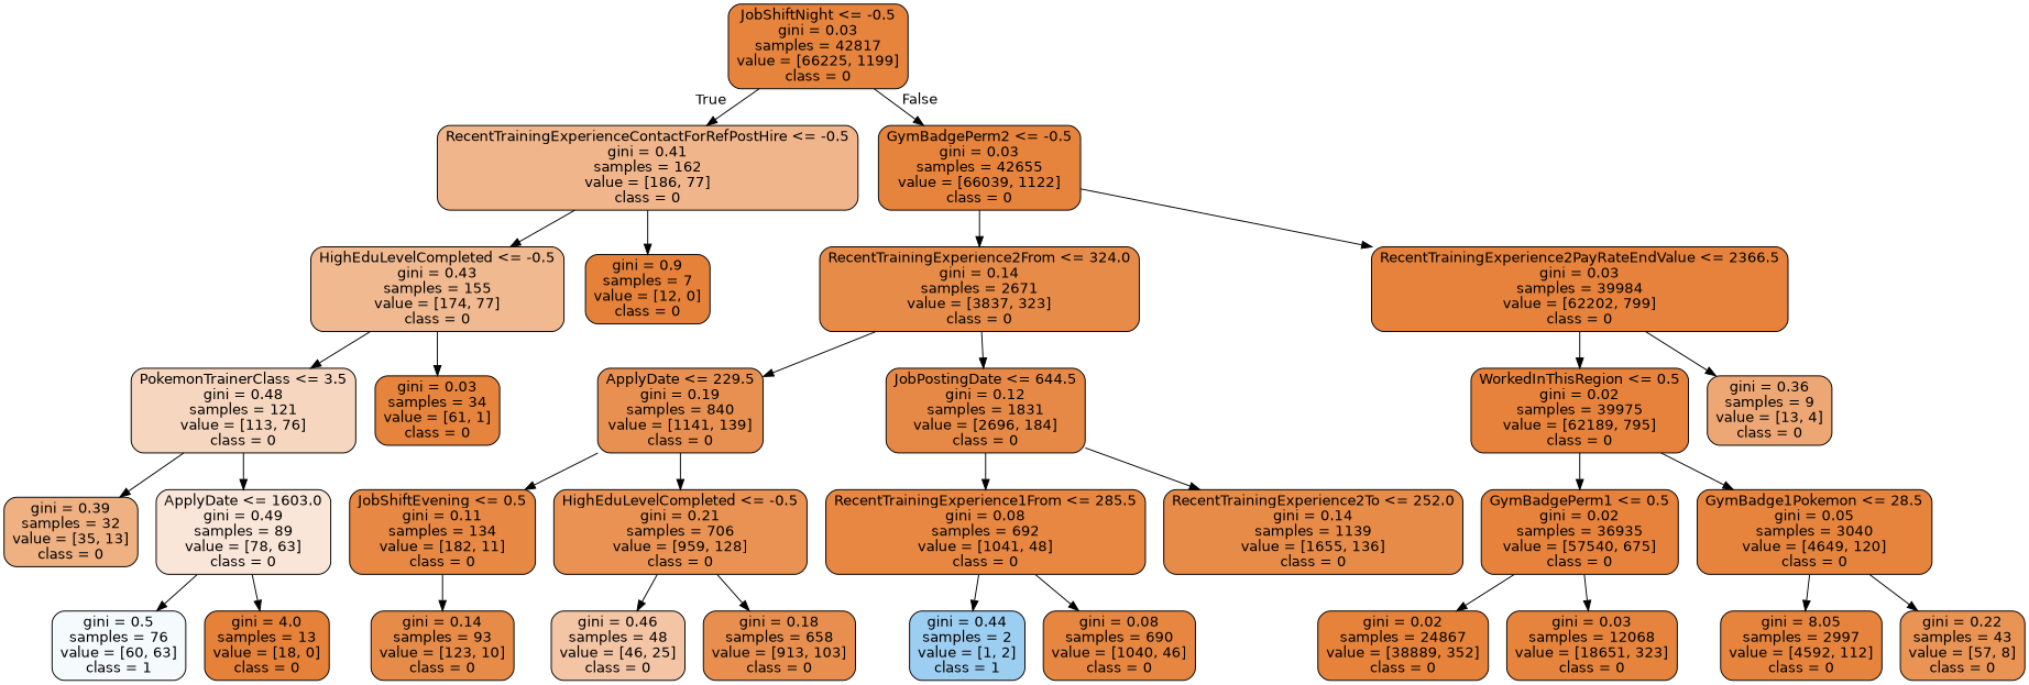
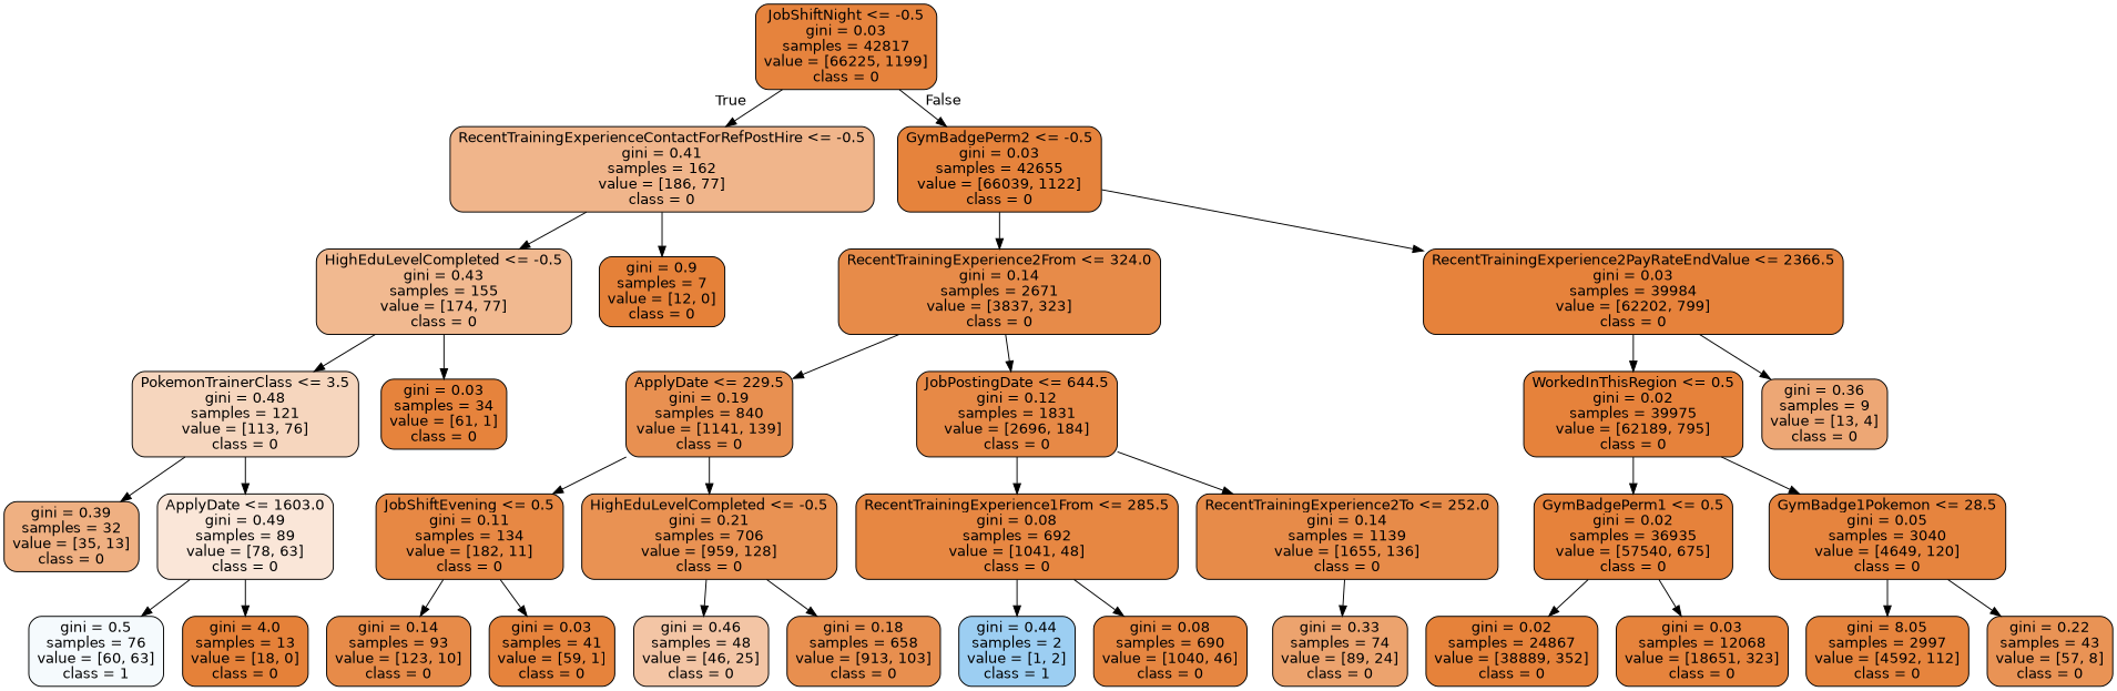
  digraph {
    node [color=black fillcolor="#e58139fb" fontname=helvetica shape=box style="filled, rounded"]
    edge [fontname=helvetica]
    n1 [fillcolor="#e58139fa" label="JobShiftNight <= -0.5\ngini = 0.03\nsamples = 42817\nvalue = [66225, 1199]\nclass = 0"]
    n2 [fillcolor="#e5813995" label="RecentTrainingExperienceContactForRefPostHire <= -0.5\ngini = 0.41\nsamples = 162\nvalue = [186, 77]\nclass = 0"]
    n3 [label="GymBadgePerm2 <= -0.5\ngini = 0.03\nsamples = 42655\nvalue = [66039, 1122]\nclass = 0"]
    n4 [fillcolor="#e581398e" label="HighEduLevelCompleted <= -0.5\ngini = 0.43\nsamples = 155\nvalue = [174, 77]\nclass = 0"]
    n5 [fillcolor="#e58139ff" label="gini = 0.9\nsamples = 7\nvalue = [12, 0]\nclass = 0"]
    n6 [fillcolor="#e58139ea" label="RecentTrainingExperience2From <= 324.0\ngini = 0.14\nsamples = 2671\nvalue = [3837, 323]\nclass = 0"]
    n7 [fillcolor="#e58139fc" label="RecentTrainingExperience2PayRateEndValue <= 2366.5\ngini = 0.03\nsamples = 39984\nvalue = [62202, 799]\nclass = 0"]
    n8 [fillcolor="#e5813953" label="PokemonTrainerClass <= 3.5\ngini = 0.48\nsamples = 121\nvalue = [113, 76]\nclass = 0"]
    n9 [label="gini = 0.03\nsamples = 34\nvalue = [61, 1]\nclass = 0"]
    n10 [fillcolor="#e58139a0" label="gini = 0.39\nsamples = 32\nvalue = [35, 13]\nclass = 0"]
    n11 [fillcolor="#e5813931" label="ApplyDate <= 1603.0\ngini = 0.49\nsamples = 89\nvalue = [78, 63]\nclass = 0"]
    n12 [fillcolor="#399de50c" label="gini = 0.5\nsamples = 76\nvalue = [60, 63]\nclass = 1"]
    n13 [fillcolor="#e58139ff" label="gini = 4.0\nsamples = 13\nvalue = [18, 0]\nclass = 0"]
    n14 [fillcolor="#e58139e0" label="ApplyDate <= 229.5\ngini = 0.19\nsamples = 840\nvalue = [1141, 139]\nclass = 0"]
    n15 [fillcolor="#e58139ee" label="JobPostingDate <= 644.5\ngini = 0.12\nsamples = 1831\nvalue = [2696, 184]\nclass = 0"]
    n16 [fillcolor="#e58139fc" label="WorkedInThisRegion <= 0.5\ngini = 0.02\nsamples = 39975\nvalue = [62189, 795]\nclass = 0"]
    n17 [fillcolor="#e58139b1" label="gini = 0.36\nsamples = 9\nvalue = [13, 4]\nclass = 0"]
    n18 [fillcolor="#e58139f0" label="JobShiftEvening <= 0.5\ngini = 0.11\nsamples = 134\nvalue = [182, 11]\nclass = 0"]
    n19 [fillcolor="#e58139dd" label="HighEduLevelCompleted <= -0.5\ngini = 0.21\nsamples = 706\nvalue = [959, 128]\nclass = 0"]
    n20 [fillcolor="#e58139f3" label="RecentTrainingExperience1From <= 285.5\ngini = 0.08\nsamples = 692\nvalue = [1041, 48]\nclass = 0"]
    n21 [fillcolor="#e58139ea" label="RecentTrainingExperience2To <= 252.0\ngini = 0.14\nsamples = 1139\nvalue = [1655, 136]\nclass = 0"]
    n22 [fillcolor="#e58139ea" label="gini = 0.14\nsamples = 93\nvalue = [123, 10]\nclass = 0"]
+   n23 [label="gini = 0.03\nsamples = 41\nvalue = [59, 1]\nclass = 0"]
    n24 [fillcolor="#e5813974" label="gini = 0.46\nsamples = 48\nvalue = [46, 25]\nclass = 0"]
    n25 [fillcolor="#e58139e2" label="gini = 0.18\nsamples = 658\nvalue = [913, 103]\nclass = 0"]
    n26 [fillcolor="#399de57f" label="gini = 0.44\nsamples = 2\nvalue = [1, 2]\nclass = 1"]
    n27 [fillcolor="#e58139f4" label="gini = 0.08\nsamples = 690\nvalue = [1040, 46]\nclass = 0"]
+   n28 [fillcolor="#e58139ba" label="gini = 0.33\nsamples = 74\nvalue = [89, 24]\nclass = 0"]
    n29 [fillcolor="#e58139fc" label="GymBadgePerm1 <= 0.5\ngini = 0.02\nsamples = 36935\nvalue = [57540, 675]\nclass = 0"]
    n30 [fillcolor="#e58139f8" label="GymBadge1Pokemon <= 28.5\ngini = 0.05\nsamples = 3040\nvalue = [4649, 120]\nclass = 0"]
    n31 [fillcolor="#e58139fd" label="gini = 0.02\nsamples = 24867\nvalue = [38889, 352]\nclass = 0"]
    n32 [label="gini = 0.03\nsamples = 12068\nvalue = [18651, 323]\nclass = 0"]
    n33 [fillcolor="#e58139f9" label="gini = 8.05\nsamples = 2997\nvalue = [4592, 112]\nclass = 0"]
    n34 [fillcolor="#e58139db" label="gini = 0.22\nsamples = 43\nvalue = [57, 8]\nclass = 0"]
    n1 -> n2 [headlabel=True labelangle=45 labeldistance=2.5]
    n1 -> n3 [headlabel=False labelangle=-45 labeldistance=2.5]
    n2 -> n4
    n2 -> n5
    n3 -> n6
    n3 -> n7
    n4 -> n8
    n4 -> n9
    n6 -> n14
    n6 -> n15
    n7 -> n16
    n7 -> n17
    n8 -> n10
    n8 -> n11
    n11 -> n12
    n11 -> n13
    n14 -> n18
    n14 -> n19
    n15 -> n20
    n15 -> n21
    n16 -> n29
    n16 -> n30
    n18 -> n22
+   n18 -> n23
    n19 -> n24
    n19 -> n25
    n20 -> n26
    n20 -> n27
+   n21 -> n28
    n29 -> n31
    n29 -> n32
    n30 -> n33
    n30 -> n34
  }
